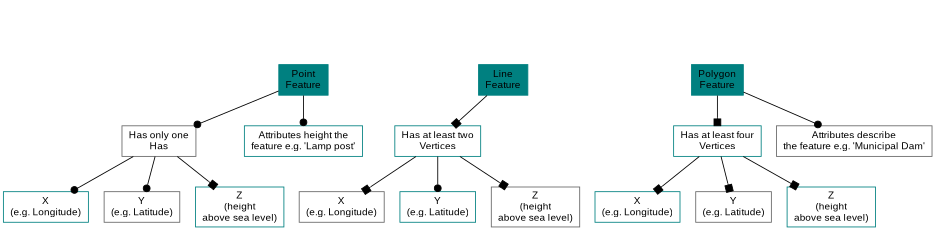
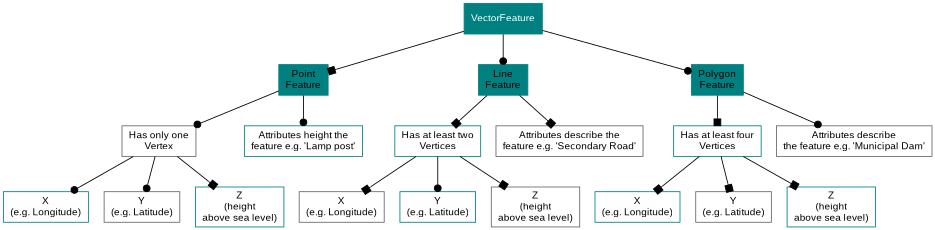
  digraph {
    concentrate=true
    node [color=teal fontname=Arial fontsize=12 shape=box]
    edge [arrowhead=box]
+   VectorFeature [fontcolor=white style=filled weight=8]
    n2 [fontcolor=black label="Point\nFeature" style=filled weight=10]
    n3 [fontcolor=black label="Line\nFeature" style=filled weight=10]
    n4 [fontcolor=black label="Polygon\nFeature" style=filled weight=10]
-   n5 [color=gray40 label="Has only one\nHas"]
+   n5 [color=gray40 label="Has only one\nVertex"]
    n6 [label="Attributes height the\nfeature e.g. 'Lamp post'"]
    n7 [label="Has at least two\nVertices"]
+   n8 [color=gray40 label="Attributes describe the\nfeature e.g. 'Secondary Road'"]
    n9 [label="Has at least four\nVertices"]
    n10 [color=gray40 label="Attributes describe\nthe feature e.g. 'Municipal Dam'"]
    n11 [label="X\n(e.g. Longitude)\n"]
    n12 [color=gray40 label="Y\n(e.g. Latitude)\n"]
    n13 [label="Z\n(height\nabove sea level)"]
    n14 [color=gray40 label="X\n(e.g. Longitude)\n"]
    n15 [label="Y\n(e.g. Latitude)\n"]
    n16 [color=gray40 label="Z\n(height\nabove sea level)"]
    n17 [label="X\n(e.g. Longitude)\n"]
    n18 [color=gray40 label="Y\n(e.g. Latitude)\n"]
    n19 [label="Z\n(height\nabove sea level)"]
+   VectorFeature -> n2
+   VectorFeature -> n3 [arrowhead=dot]
+   VectorFeature -> n4 [arrowhead=dot]
    n2 -> n5 [arrowhead=dot]
    n2 -> n6 [arrowhead=dot]
    n3 -> n7
+   n3 -> n8
    n4 -> n9
    n4 -> n10 [arrowhead=dot]
    n5 -> n11 [arrowhead=dot]
    n5 -> n12 [arrowhead=dot]
    n5 -> n13
    n7 -> n14
    n7 -> n15 [arrowhead=dot]
    n7 -> n16
    n9 -> n17
    n9 -> n18
    n9 -> n19
  }
